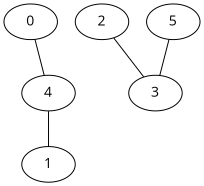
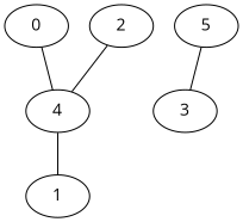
  graph {
    fontname="Open Sans"
    node [fontname="Open Sans" radius=0]
    edge [fontname="Open Sans" order=-1]
    0 [position="[294, 250, 543]"]
    4 [position="[156, 178, 61]"]
    1 [position="[257, 202, 275]"]
    3 [position="[299, 208, 221]"]
    2 [position="[338, 172, 63]"]
    5 [position="[298, 209, 219]"]
    0 -- 4 [edge_points="[[293, 249, 542], [292, 248, 541], [291, 248, 541], [290, 247, 540], [289, 246, 539], [288, 246, 539], [287, 245, 538], [286, 245, 538], [285, 244, 538], [284, 243, 537], [283, 242, 537], [283, 241, 536], [282, 241, 535], [281, 241, 534], [281, 241, 533], [280, 241, 532], [280, 240, 531], [280, 240, 530], [279, 240, 529], [279, 240, 528], [278, 239, 527], [278, 239, 526], [278, 239, 525], [278, 239, 524], [278, 238, 523], [277, 238, 522], [277, 238, 521], [276, 237, 520], [276, 237, 519], [276, 237, 518], [275, 237, 517], [275, 237, 516], [275, 237, 515], [274, 237, 514], [274, 237, 513], [274, 237, 512], [274, 236, 511], [274, 236, 510], [273, 236, 509], [273, 236, 508], [273, 236, 507], [273, 236, 506], [272, 236, 505], [272, 236, 504], [272, 236, 503], [272, 236, 502], [272, 235, 501], [272, 235, 500], [271, 236, 499], [271, 236, 498], [271, 236, 497], [271, 236, 496], [271, 236, 495], [271, 236, 494], [271, 236, 493], [271, 236, 492], [271, 236, 491], [271, 236, 490], [271, 235, 489], [271, 235, 488], [271, 235, 487], [271, 235, 486], [271, 235, 485], [271, 235, 484], [271, 235, 483], [271, 235, 482], [271, 235, 481], [271, 235, 480], [271, 235, 479], [271, 235, 478], [271, 235, 477], [271, 235, 476], [271, 235, 475], [271, 235, 474], [271, 235, 473], [271, 235, 472], [272, 234, 471], [272, 234, 470], [272, 234, 469], [272, 234, 468], [272, 234, 467], [272, 234, 466], [272, 234, 465], [272, 234, 464], [272, 234, 463], [272, 234, 462], [272, 234, 461], [272, 234, 460], [273, 233, 459], [273, 233, 458], [273, 233, 457], [274, 232, 456], [274, 232, 455], [273, 232, 454], [274, 231, 453], [274, 231, 452], [274, 231, 451], [273, 231, 450], [274, 230, 449], [275, 230, 448], [275, 229, 447], [275, 229, 446], [275, 228, 445], [275, 228, 444], [275, 227, 443], [275, 227, 442], [275, 227, 441], [276, 227, 440], [276, 226, 439], [276, 226, 438], [276, 226, 437], [276, 226, 436], [276, 226, 435], [276, 225, 434], [276, 225, 433], [276, 225, 432], [276, 225, 431], [276, 225, 430], [276, 225, 429], [276, 225, 428], [276, 225, 427], [276, 224, 426], [276, 224, 425], [276, 224, 424], [276, 224, 423], [276, 224, 422], [276, 224, 421], [276, 224, 420], [276, 223, 419], [276, 223, 418], [275, 223, 417], [275, 223, 416], [275, 223, 415], [275, 223, 414], [275, 223, 413], [275, 223, 412], [275, 223, 411], [275, 222, 410], [274, 222, 409], [274, 222, 408], [273, 222, 407], [273, 222, 406], [273, 222, 405], [272, 222, 404], [272, 222, 403], [271, 222, 402], [271, 222, 401], [270, 221, 400], [270, 221, 399], [269, 220, 398], [269, 220, 397], [269, 220, 396], [269, 220, 395], [268, 220, 394], [268, 220, 393], [268, 220, 392], [268, 220, 391], [268, 219, 390], [268, 219, 389], [268, 219, 388], [267, 219, 387], [267, 219, 386], [266, 219, 385], [266, 219, 384], [266, 218, 383], [266, 218, 382], [265, 218, 381], [265, 218, 380], [265, 218, 379], [265, 218, 378], [265, 217, 377], [264, 217, 376], [264, 217, 375], [263, 217, 374], [263, 217, 373], [263, 217, 372], [262, 217, 371], [262, 217, 370], [262, 217, 369], [261, 217, 368], [261, 217, 367], [261, 217, 366], [260, 217, 365], [260, 217, 364], [260, 217, 363], [260, 216, 362], [259, 216, 361], [259, 216, 360], [259, 216, 359], [259, 216, 358], [259, 216, 357], [258, 216, 356], [258, 216, 355], [258, 216, 354], [258, 215, 353], [257, 216, 352], [257, 215, 351], [257, 215, 350], [257, 215, 349], [257, 215, 348], [257, 215, 347], [256, 215, 346], [256, 215, 345], [256, 215, 344], [256, 215, 343], [255, 215, 342], [255, 215, 341], [255, 215, 340], [255, 215, 339], [255, 214, 338], [255, 214, 337], [255, 214, 336], [255, 214, 335], [255, 214, 334], [255, 214, 333], [255, 214, 332], [255, 214, 331], [255, 214, 330], [255, 214, 329], [255, 213, 328], [255, 213, 327], [255, 213, 326], [255, 213, 325], [255, 213, 324], [255, 212, 323], [255, 212, 322], [255, 212, 321], [255, 212, 320], [255, 212, 319], [255, 211, 318], [255, 211, 317], [255, 210, 316], [255, 210, 315], [255, 210, 314], [255, 210, 313], [255, 210, 312], [255, 210, 311], [255, 209, 310], [255, 209, 309], [255, 209, 308], [256, 209, 307], [255, 208, 306], [255, 208, 305], [256, 208, 304], [256, 208, 303], [256, 207, 302], [256, 207, 301], [256, 207, 300], [256, 207, 299], [256, 206, 298], [256, 206, 297], [256, 206, 296], [256, 206, 295], [256, 206, 294], [256, 205, 293], [256, 205, 292], [256, 205, 291], [256, 205, 290], [256, 204, 289], [257, 204, 288], [256, 204, 287], [256, 204, 286], [257, 203, 285], [257, 203, 284], [257, 203, 283], [256, 203, 282], [256, 203, 281], [257, 202, 280], [257, 202, 279], [257, 202, 278], [257, 202, 277], [256, 202, 276], ]"]
    4 -- 1 [edge_points="[[156, 179, 62], [155, 179, 63], [155, 180, 64], [155, 180, 65], [155, 180, 66], [155, 180, 67], [156, 180, 68], [156, 180, 69], [156, 179, 70], [156, 179, 71], [157, 179, 72], [157, 179, 73], [157, 179, 74], [157, 179, 75], [157, 179, 76], [158, 179, 77], [158, 179, 78], [159, 179, 79], [159, 179, 80], [159, 179, 81], [159, 179, 82], [159, 179, 83], [159, 180, 84], [159, 180, 85], [159, 180, 86], [160, 181, 87], [160, 181, 88], [160, 181, 89], [161, 181, 90], [161, 181, 91], [161, 181, 92], [161, 181, 93], [161, 181, 94], [161, 181, 95], [161, 181, 96], [162, 181, 97], [162, 181, 98], [162, 182, 99], [162, 182, 100], [162, 182, 101], [162, 183, 102], [162, 183, 103], [163, 183, 104], [163, 183, 105], [163, 183, 106], [163, 183, 107], [163, 183, 108], [163, 183, 109], [164, 183, 110], [164, 183, 111], [164, 183, 112], [164, 183, 113], [165, 184, 114], [165, 184, 115], [166, 184, 116], [166, 185, 117], [167, 185, 118], [167, 185, 119], [167, 185, 120], [167, 185, 121], [168, 185, 122], [169, 186, 123], [169, 186, 124], [170, 187, 125], [171, 187, 126], [171, 187, 127], [172, 188, 128], [173, 188, 129], [173, 188, 130], [173, 189, 131], [174, 189, 132], [175, 189, 133], [175, 189, 134], [176, 190, 135], [177, 191, 136], [178, 191, 137], [178, 192, 138], [179, 193, 139], [180, 193, 140], [181, 194, 141], [181, 195, 142], [182, 195, 143], [183, 196, 144], [183, 197, 145], [184, 198, 146], [184, 199, 147], [184, 200, 148], [185, 201, 149], [185, 202, 149], [185, 203, 150], [186, 204, 151], [186, 205, 152], [187, 206, 153], [187, 207, 154], [187, 208, 154], [187, 209, 155], [187, 210, 156], [187, 211, 157], [188, 212, 158], [188, 212, 159], [188, 213, 160], [188, 214, 160], [189, 215, 161], [189, 216, 162], [189, 217, 163], [189, 218, 164], [189, 219, 165], [189, 220, 166], [189, 221, 167], [189, 222, 168], [189, 223, 169], [190, 223, 170], [190, 224, 171], [190, 225, 172], [190, 225, 173], [190, 226, 174], [190, 226, 175], [190, 227, 176], [190, 227, 177], [190, 228, 178], [190, 228, 179], [191, 228, 180], [191, 228, 181], [191, 228, 182], [191, 228, 183], [192, 228, 184], [192, 228, 185], [192, 228, 186], [193, 228, 187], [193, 228, 188], [193, 228, 189], [194, 228, 190], [194, 227, 191], [195, 227, 192], [196, 227, 193], [195, 227, 194], [196, 226, 195], [197, 225, 196], [198, 224, 197], [198, 224, 198], [199, 223, 199], [200, 222, 200], [201, 221, 200], [202, 220, 201], [203, 219, 202], [204, 219, 203], [205, 218, 203], [206, 217, 204], [207, 216, 204], [208, 215, 205], [209, 214, 206], [210, 214, 207], [211, 213, 208], [212, 212, 208], [213, 212, 209], [214, 211, 210], [215, 210, 211], [216, 210, 212], [217, 209, 213], [218, 209, 214], [219, 208, 215], [220, 208, 216], [221, 207, 217], [222, 206, 218], [222, 206, 219], [223, 205, 220], [224, 204, 221], [225, 204, 222], [225, 203, 223], [226, 202, 224], [227, 202, 225], [227, 201, 226], [228, 201, 227], [229, 201, 228], [230, 200, 229], [230, 200, 230], [231, 200, 231], [231, 200, 232], [232, 199, 233], [233, 199, 234], [233, 199, 235], [234, 199, 236], [235, 199, 237], [236, 198, 238], [236, 198, 239], [237, 198, 240], [238, 198, 241], [239, 198, 242], [240, 198, 243], [240, 198, 244], [241, 199, 245], [242, 199, 246], [242, 199, 247], [243, 199, 248], [243, 199, 249], [243, 199, 250], [244, 200, 251], [245, 200, 252], [245, 200, 253], [245, 201, 254], [246, 201, 255], [246, 201, 256], [246, 201, 257], [247, 201, 258], [247, 201, 259], [248, 201, 260], [248, 202, 261], [249, 202, 262], [249, 202, 263], [250, 202, 264], [251, 202, 265], [252, 202, 266], [252, 202, 267], [253, 202, 268], [253, 202, 269], [254, 202, 270], [254, 202, 271], [255, 202, 272], [255, 202, 273], [256, 202, 274], ]"]
-   2 -- 3 [edge_points="[[338, 172, 64], [338, 172, 65], [337, 172, 66], [337, 172, 67], [336, 171, 68], [336, 171, 69], [336, 171, 70], [336, 171, 71], [336, 171, 72], [336, 171, 73], [336, 171, 74], [336, 170, 75], [336, 170, 76], [336, 170, 77], [335, 170, 78], [334, 170, 79], [334, 170, 80], [334, 170, 81], [334, 170, 82], [334, 170, 83], [334, 170, 84], [333, 170, 85], [333, 170, 86], [333, 170, 87], [333, 170, 88], [333, 170, 89], [333, 170, 90], [333, 170, 91], [333, 170, 92], [332, 170, 93], [332, 171, 94], [332, 171, 95], [332, 171, 96], [332, 171, 97], [332, 172, 98], [331, 172, 99], [330, 172, 100], [330, 172, 101], [330, 172, 102], [330, 172, 103], [330, 172, 104], [330, 172, 105], [329, 173, 106], [329, 173, 107], [329, 173, 108], [328, 174, 109], [328, 174, 110], [328, 175, 111], [327, 175, 112], [327, 175, 113], [327, 176, 114], [326, 177, 115], [326, 177, 116], [325, 178, 117], [325, 178, 118], [324, 179, 119], [324, 179, 120], [323, 180, 121], [323, 181, 122], [322, 182, 123], [322, 182, 124], [321, 182, 125], [321, 183, 126], [321, 184, 127], [320, 184, 128], [319, 184, 129], [319, 185, 130], [319, 186, 131], [318, 186, 132], [317, 186, 133], [317, 187, 134], [316, 187, 135], [316, 188, 136], [315, 188, 137], [315, 189, 138], [314, 189, 139], [314, 190, 140], [313, 191, 141], [314, 192, 142], [313, 192, 143], [313, 193, 144], [313, 193, 145], [313, 194, 146], [313, 194, 147], [313, 195, 148], [313, 196, 149], [313, 196, 150], [313, 196, 151], [313, 196, 152], [313, 197, 153], [313, 198, 154], [313, 198, 155], [314, 198, 156], [314, 198, 157], [315, 198, 158], [315, 198, 159], [316, 198, 160], [316, 198, 161], [316, 198, 162], [316, 199, 163], [317, 199, 164], [318, 198, 165], [318, 198, 166], [319, 198, 167], [319, 198, 168], [319, 198, 169], [320, 197, 170], [321, 197, 171], [321, 197, 172], [321, 197, 173], [322, 197, 174], [322, 197, 175], [323, 197, 176], [323, 196, 177], [323, 196, 178], [324, 196, 179], [325, 196, 180], [325, 196, 181], [325, 196, 182], [325, 196, 183], [325, 195, 184], [326, 195, 185], [326, 195, 186], [326, 195, 187], [326, 195, 188], [326, 195, 189], [326, 195, 190], [326, 195, 191], [326, 195, 192], [326, 195, 193], [326, 195, 194], [325, 195, 195], [325, 195, 196], [325, 195, 197], [325, 195, 198], [324, 195, 199], [324, 196, 200], [324, 196, 201], [323, 196, 202], [323, 196, 203], [323, 196, 204], [322, 196, 205], [321, 196, 206], [320, 196, 207], [320, 197, 208], [319, 197, 209], [318, 197, 210], [317, 197, 211], [316, 198, 212], [315, 199, 213], [314, 199, 214], [313, 200, 215], [312, 201, 216], [311, 201, 217], [310, 202, 217], [309, 202, 218], [308, 203, 218], [307, 203, 219], [306, 204, 220], [305, 205, 221], [304, 206, 221], [303, 206, 222], [302, 207, 221], [301, 208, 221], [300, 208, 221], ]"]
+   2 -- 4 [edge_points="[[338, 172, 64], [338, 172, 65], [337, 172, 66], [337, 172, 67], [336, 171, 68], [336, 171, 69], [336, 171, 70], [336, 171, 71], [336, 171, 72], [336, 171, 73], [336, 171, 74], [336, 170, 75], [336, 170, 76], [336, 170, 77], [335, 170, 78], [334, 170, 79], [334, 170, 80], [334, 170, 81], [334, 170, 82], [334, 170, 83], [334, 170, 84], [333, 170, 85], [333, 170, 86], [333, 170, 87], [333, 170, 88], [333, 170, 89], [333, 170, 90], [333, 170, 91], [333, 170, 92], [332, 170, 93], [332, 171, 94], [332, 171, 95], [332, 171, 96], [332, 171, 97], [332, 172, 98], [331, 172, 99], [330, 172, 100], [330, 172, 101], [330, 172, 102], [330, 172, 103], [330, 172, 104], [330, 172, 105], [329, 173, 106], [329, 173, 107], [329, 173, 108], [328, 174, 109], [328, 174, 110], [328, 175, 111], [327, 175, 112], [327, 175, 113], [327, 176, 114], [326, 177, 115], [326, 177, 116], [325, 178, 117], [325, 178, 118], [324, 179, 119], [324, 179, 120], [323, 180, 121], [323, 181, 122], [322, 182, 123], [322, 182, 124], [321, 182, 125], [321, 183, 126], [321, 184, 127], [320, 184, 128], [319, 184, 129], [319, 185, 130], [319, 186, 131], [318, 186, 132], [317, 186, 133], [317, 187, 134], [316, 187, 135], [316, 188, 136], [315, 188, 137], [315, 189, 138], [314, 189, 139], [314, 190, 140], [313, 191, 141], [314, 192, 142], [313, 192, 143], [313, 193, 144], [313, 193, 145], [313, 194, 146], [313, 194, 147], [313, 195, 148], [313, 196, 149], [313, 196, 150], [313, 196, 151], [313, 196, 152], [313, 197, 153], [313, 198, 154], [313, 198, 155], [314, 198, 156], [314, 198, 157], [315, 198, 158], [315, 198, 159], [316, 198, 160], [316, 198, 161], [316, 198, 162], [316, 199, 163], [317, 199, 164], [318, 198, 165], [318, 198, 166], [319, 198, 167], [319, 198, 168], [319, 198, 169], [320, 197, 170], [321, 197, 171], [321, 197, 172], [321, 197, 173], [322, 197, 174], [322, 197, 175], [323, 197, 176], [323, 196, 177], [323, 196, 178], [324, 196, 179], [325, 196, 180], [325, 196, 181], [325, 196, 182], [325, 196, 183], [325, 195, 184], [326, 195, 185], [326, 195, 186], [326, 195, 187], [326, 195, 188], [326, 195, 189], [326, 195, 190], [326, 195, 191], [326, 195, 192], [326, 195, 193], [326, 195, 194], [325, 195, 195], [325, 195, 196], [325, 195, 197], [325, 195, 198], [324, 195, 199], [324, 196, 200], [324, 196, 201], [323, 196, 202], [323, 196, 203], [323, 196, 204], [322, 196, 205], [321, 196, 206], [320, 196, 207], [320, 197, 208], [319, 197, 209], [318, 197, 210], [317, 197, 211], [316, 198, 212], [315, 199, 213], [314, 199, 214], [313, 200, 215], [312, 201, 216], [311, 201, 217], [310, 202, 217], [309, 202, 218], [308, 203, 218], [307, 203, 219], [306, 204, 220], [305, 205, 221], [304, 206, 221], [303, 206, 222], [302, 207, 221], [301, 208, 221], [300, 208, 221], ]"]
    5 -- 3 [edge_points="[[299, 209, 220], ]"]
  }
